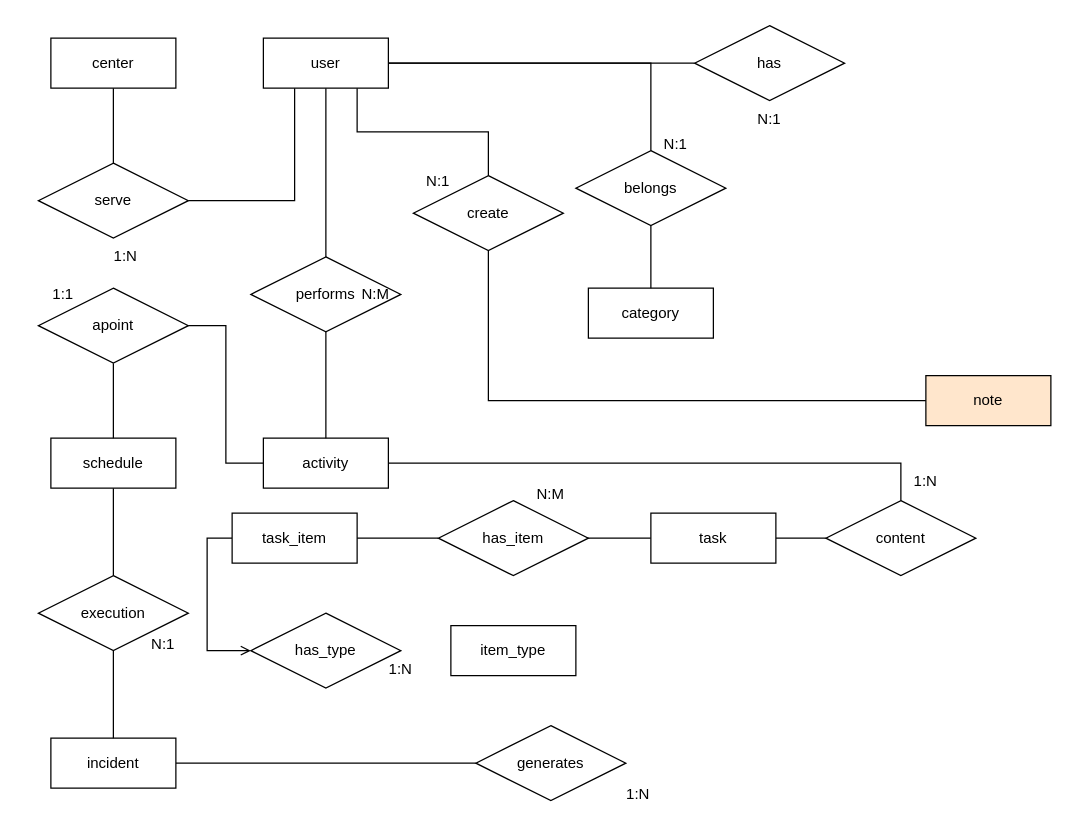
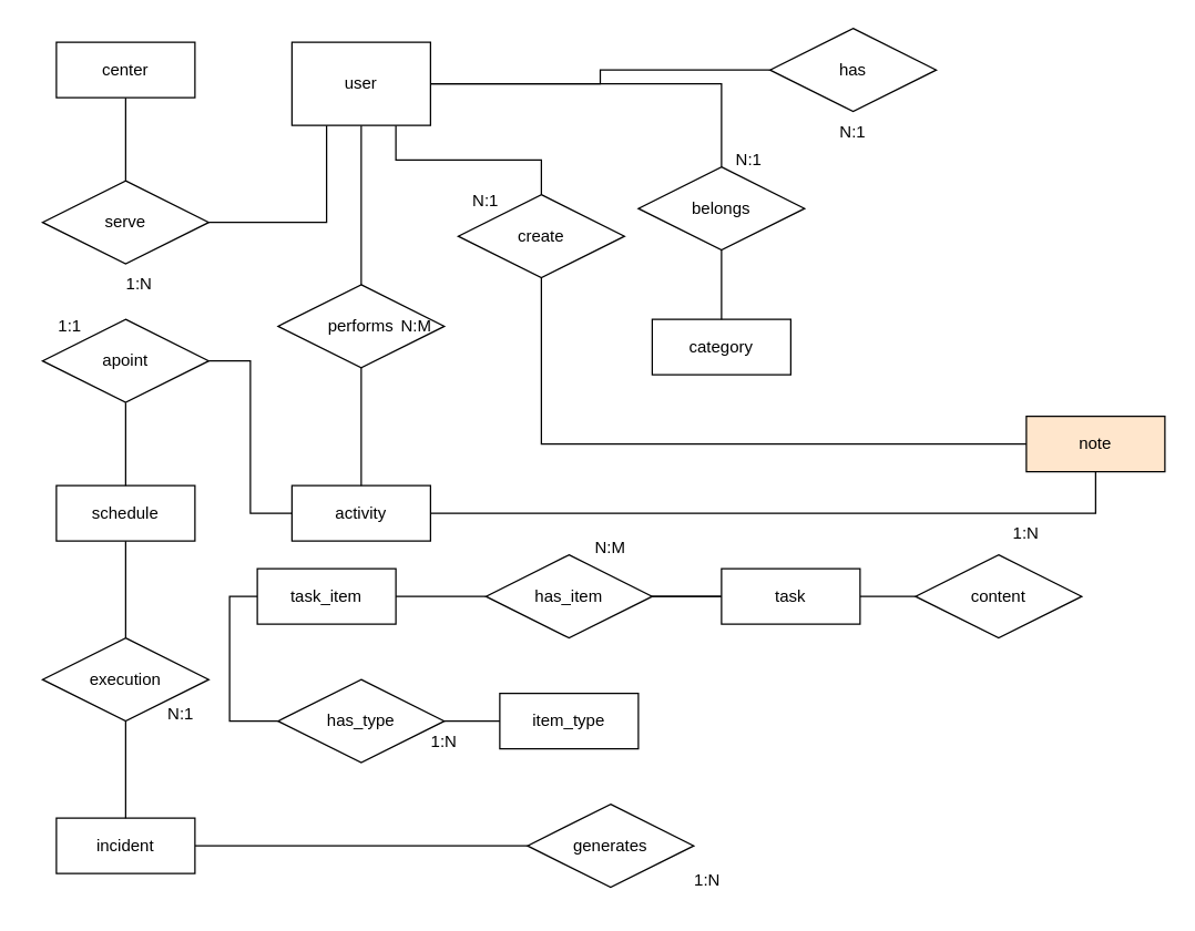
  <mxCell id="0" />
  <mxCell id="1" parent="0" />
- <mxCell id="2" style="edgeStyle=orthogonalEdgeStyle;rounded=0;orthogonalLoop=1;jettySize=auto;html=1;exitX=0;exitY=0.5;exitDx=0;exitDy=0;entryX=0;entryY=0.5;entryDx=0;entryDy=0;endArrow=open;startFill=0;" parent="1" source="3" target="35" edge="1"><mxGeometry relative="1" as="geometry" /></mxCell>
+ <mxCell id="2" style="edgeStyle=orthogonalEdgeStyle;rounded=0;orthogonalLoop=1;jettySize=auto;html=1;exitX=0;exitY=0.5;exitDx=0;exitDy=0;entryX=0;entryY=0.5;entryDx=0;entryDy=0;endArrow=none;startFill=0;" parent="1" source="3" target="35" edge="1"><mxGeometry relative="1" as="geometry" /></mxCell>
  <mxCell id="3" value="task_item" style="whiteSpace=wrap;html=1;align=center;" parent="1" vertex="1"><mxGeometry x="185" y="410" width="100" height="40" as="geometry" /></mxCell>
+ <mxCell id="4" style="edgeStyle=orthogonalEdgeStyle;rounded=0;orthogonalLoop=1;jettySize=auto;html=1;exitX=0;exitY=0.5;exitDx=0;exitDy=0;endArrow=none;startFill=0;" parent="1" source="7" target="32" edge="1"><mxGeometry relative="1" as="geometry" /></mxCell>
  <mxCell id="5" value="" style="edgeStyle=orthogonalEdgeStyle;rounded=0;orthogonalLoop=1;jettySize=auto;html=1;endArrow=none;startFill=0;" parent="1" source="7" edge="1"><mxGeometry relative="1" as="geometry"><mxPoint x="460" y="430" as="targetPoint" /></mxGeometry></mxCell>
  <mxCell id="6" style="edgeStyle=orthogonalEdgeStyle;rounded=0;orthogonalLoop=1;jettySize=auto;html=1;exitX=1;exitY=0.5;exitDx=0;exitDy=0;entryX=0;entryY=0.5;entryDx=0;entryDy=0;endArrow=none;startFill=0;" edge="1" parent="1" source="7" target="33"><mxGeometry relative="1" as="geometry" /></mxCell>
  <mxCell id="7" value="task" style="whiteSpace=wrap;html=1;align=center;" parent="1" vertex="1"><mxGeometry x="520" y="410" width="100" height="40" as="geometry" /></mxCell>
  <mxCell id="8" style="edgeStyle=orthogonalEdgeStyle;rounded=0;orthogonalLoop=1;jettySize=auto;html=1;exitX=1;exitY=0.5;exitDx=0;exitDy=0;entryX=0;entryY=0.5;entryDx=0;entryDy=0;endArrow=none;startFill=0;" edge="1" parent="1" source="9" target="43"><mxGeometry relative="1" as="geometry" /></mxCell>
  <mxCell id="9" value="incident" style="whiteSpace=wrap;html=1;align=center;" parent="1" vertex="1"><mxGeometry x="40" y="590" width="100" height="40" as="geometry" /></mxCell>
  <mxCell id="10" style="edgeStyle=orthogonalEdgeStyle;rounded=0;orthogonalLoop=1;jettySize=auto;html=1;exitX=0.5;exitY=1;exitDx=0;exitDy=0;entryX=0.5;entryY=0;entryDx=0;entryDy=0;endArrow=none;startFill=0;" parent="1" source="11" target="42" edge="1"><mxGeometry relative="1" as="geometry" /></mxCell>
  <mxCell id="11" value="schedule" style="whiteSpace=wrap;html=1;align=center;" parent="1" vertex="1"><mxGeometry x="40" y="350" width="100" height="40" as="geometry" /></mxCell>
- <mxCell id="12" style="edgeStyle=orthogonalEdgeStyle;rounded=0;orthogonalLoop=1;jettySize=auto;html=1;exitX=1;exitY=0.5;exitDx=0;exitDy=0;entryX=0.5;entryY=0;entryDx=0;entryDy=0;endArrow=none;startFill=0;" parent="1" source="13" target="33" edge="1"><mxGeometry relative="1" as="geometry" /></mxCell>
+ <mxCell id="12" style="edgeStyle=orthogonalEdgeStyle;rounded=0;orthogonalLoop=1;jettySize=auto;html=1;exitX=1;exitY=0.5;exitDx=0;exitDy=0;endArrow=none;startFill=0;" parent="1" source="13" target="23" edge="1"><mxGeometry relative="1" as="geometry" /></mxCell>
  <mxCell id="13" value="activity" style="whiteSpace=wrap;html=1;align=center;" parent="1" vertex="1"><mxGeometry x="210" y="350" width="100" height="40" as="geometry" /></mxCell>
  <mxCell id="14" value="category" style="whiteSpace=wrap;html=1;align=center;" parent="1" vertex="1"><mxGeometry x="470" y="230" width="100" height="40" as="geometry" /></mxCell>
  <mxCell id="15" style="edgeStyle=orthogonalEdgeStyle;rounded=0;orthogonalLoop=1;jettySize=auto;html=1;entryX=1;entryY=0.5;entryDx=0;entryDy=0;exitX=0.25;exitY=1;exitDx=0;exitDy=0;endArrow=none;startFill=0;" parent="1" source="20" target="25" edge="1"><mxGeometry relative="1" as="geometry"><mxPoint x="260" y="110" as="sourcePoint" /></mxGeometry></mxCell>
  <mxCell id="16" style="edgeStyle=orthogonalEdgeStyle;rounded=0;orthogonalLoop=1;jettySize=auto;html=1;exitX=1;exitY=0.5;exitDx=0;exitDy=0;entryX=0.5;entryY=0;entryDx=0;entryDy=0;endArrow=none;startFill=0;" parent="1" source="20" target="27" edge="1"><mxGeometry relative="1" as="geometry" /></mxCell>
  <mxCell id="17" style="edgeStyle=orthogonalEdgeStyle;rounded=0;orthogonalLoop=1;jettySize=auto;html=1;exitX=1;exitY=0.5;exitDx=0;exitDy=0;endArrow=none;startFill=0;" parent="1" source="20" target="28" edge="1"><mxGeometry relative="1" as="geometry" /></mxCell>
  <mxCell id="18" style="edgeStyle=orthogonalEdgeStyle;rounded=0;orthogonalLoop=1;jettySize=auto;html=1;exitX=0.5;exitY=1;exitDx=0;exitDy=0;endArrow=none;startFill=0;" parent="1" source="20" target="30" edge="1"><mxGeometry relative="1" as="geometry" /></mxCell>
  <mxCell id="19" style="edgeStyle=orthogonalEdgeStyle;rounded=0;orthogonalLoop=1;jettySize=auto;html=1;exitX=0.75;exitY=1;exitDx=0;exitDy=0;entryX=0.5;entryY=0;entryDx=0;entryDy=0;endArrow=none;startFill=0;" parent="1" source="20" target="40" edge="1"><mxGeometry relative="1" as="geometry" /></mxCell>
- <mxCell id="20" value="user" style="whiteSpace=wrap;html=1;align=center;" parent="1" vertex="1"><mxGeometry x="210" y="30" width="100" height="40" as="geometry" /></mxCell>
+ <mxCell id="20" value="user" style="whiteSpace=wrap;html=1;align=center;" parent="1" vertex="1"><mxGeometry x="210" y="30" width="100" height="60" as="geometry" /></mxCell>
  <mxCell id="21" style="edgeStyle=orthogonalEdgeStyle;rounded=0;orthogonalLoop=1;jettySize=auto;html=1;exitX=0.5;exitY=1;exitDx=0;exitDy=0;endArrow=none;startFill=0;" parent="1" source="22" target="25" edge="1"><mxGeometry relative="1" as="geometry" /></mxCell>
  <mxCell id="22" value="center" style="whiteSpace=wrap;html=1;align=center;" parent="1" vertex="1"><mxGeometry x="40" y="30" width="100" height="40" as="geometry" /></mxCell>
  <mxCell id="23" value="note" style="whiteSpace=wrap;html=1;align=center;fillColor=#ffe6cc;" parent="1" vertex="1"><mxGeometry x="740" y="300" width="100" height="40" as="geometry" /></mxCell>
  <mxCell id="24" value="item_type" style="whiteSpace=wrap;html=1;align=center;" parent="1" vertex="1"><mxGeometry x="360" y="500" width="100" height="40" as="geometry" /></mxCell>
  <mxCell id="25" value="serve" style="shape=rhombus;perimeter=rhombusPerimeter;whiteSpace=wrap;html=1;align=center;" parent="1" vertex="1"><mxGeometry x="30" y="130" width="120" height="60" as="geometry" /></mxCell>
  <mxCell id="26" style="edgeStyle=orthogonalEdgeStyle;rounded=0;orthogonalLoop=1;jettySize=auto;html=1;exitX=0.5;exitY=1;exitDx=0;exitDy=0;entryX=0.5;entryY=0;entryDx=0;entryDy=0;endArrow=none;startFill=0;" parent="1" source="27" target="14" edge="1"><mxGeometry relative="1" as="geometry" /></mxCell>
  <mxCell id="27" value="belongs" style="shape=rhombus;perimeter=rhombusPerimeter;whiteSpace=wrap;html=1;align=center;" parent="1" vertex="1"><mxGeometry x="460" y="120" width="120" height="60" as="geometry" /></mxCell>
  <mxCell id="28" value="has" style="shape=rhombus;perimeter=rhombusPerimeter;whiteSpace=wrap;html=1;align=center;" parent="1" vertex="1"><mxGeometry x="555" y="20" width="120" height="60" as="geometry" /></mxCell>
  <mxCell id="29" style="edgeStyle=orthogonalEdgeStyle;rounded=0;orthogonalLoop=1;jettySize=auto;html=1;exitX=0.5;exitY=1;exitDx=0;exitDy=0;endArrow=none;startFill=0;" parent="1" source="30" target="13" edge="1"><mxGeometry relative="1" as="geometry" /></mxCell>
  <mxCell id="30" value="performs" style="shape=rhombus;perimeter=rhombusPerimeter;whiteSpace=wrap;html=1;align=center;" parent="1" vertex="1"><mxGeometry x="200" y="205" width="120" height="60" as="geometry" /></mxCell>
  <mxCell id="31" style="edgeStyle=orthogonalEdgeStyle;rounded=0;orthogonalLoop=1;jettySize=auto;html=1;exitX=0;exitY=0.5;exitDx=0;exitDy=0;endArrow=none;startFill=0;" parent="1" source="32" target="3" edge="1"><mxGeometry relative="1" as="geometry"><mxPoint x="350" y="450" as="sourcePoint" /></mxGeometry></mxCell>
  <mxCell id="32" value="has_item" style="shape=rhombus;perimeter=rhombusPerimeter;whiteSpace=wrap;html=1;align=center;" parent="1" vertex="1"><mxGeometry x="350" y="400" width="120" height="60" as="geometry" /></mxCell>
  <mxCell id="33" value="content" style="shape=rhombus;perimeter=rhombusPerimeter;whiteSpace=wrap;html=1;align=center;" parent="1" vertex="1"><mxGeometry x="660" y="400" width="120" height="60" as="geometry" /></mxCell>
+ <mxCell id="34" style="edgeStyle=orthogonalEdgeStyle;rounded=0;orthogonalLoop=1;jettySize=auto;html=1;exitX=1;exitY=0.5;exitDx=0;exitDy=0;entryX=0;entryY=0.5;entryDx=0;entryDy=0;endArrow=none;startFill=0;" parent="1" source="35" target="24" edge="1"><mxGeometry relative="1" as="geometry" /></mxCell>
  <mxCell id="35" value="has_type" style="shape=rhombus;perimeter=rhombusPerimeter;whiteSpace=wrap;html=1;align=center;" parent="1" vertex="1"><mxGeometry x="200" y="490" width="120" height="60" as="geometry" /></mxCell>
  <mxCell id="36" style="edgeStyle=orthogonalEdgeStyle;rounded=0;orthogonalLoop=1;jettySize=auto;html=1;exitX=1;exitY=0.5;exitDx=0;exitDy=0;entryX=0;entryY=0.5;entryDx=0;entryDy=0;endArrow=none;startFill=0;" parent="1" source="38" target="13" edge="1"><mxGeometry relative="1" as="geometry" /></mxCell>
  <mxCell id="37" style="edgeStyle=orthogonalEdgeStyle;rounded=0;orthogonalLoop=1;jettySize=auto;html=1;exitX=0.5;exitY=1;exitDx=0;exitDy=0;endArrow=none;startFill=0;" parent="1" source="38" target="11" edge="1"><mxGeometry relative="1" as="geometry" /></mxCell>
  <mxCell id="38" value="apoint" style="shape=rhombus;perimeter=rhombusPerimeter;whiteSpace=wrap;html=1;align=center;" parent="1" vertex="1"><mxGeometry x="30" y="230" width="120" height="60" as="geometry" /></mxCell>
  <mxCell id="39" style="edgeStyle=orthogonalEdgeStyle;rounded=0;orthogonalLoop=1;jettySize=auto;html=1;exitX=0.5;exitY=1;exitDx=0;exitDy=0;entryX=0;entryY=0.5;entryDx=0;entryDy=0;endArrow=none;startFill=0;" parent="1" source="40" target="23" edge="1"><mxGeometry relative="1" as="geometry" /></mxCell>
  <mxCell id="40" value="create" style="shape=rhombus;perimeter=rhombusPerimeter;whiteSpace=wrap;html=1;align=center;" parent="1" vertex="1"><mxGeometry x="330" y="140" width="120" height="60" as="geometry" /></mxCell>
  <mxCell id="41" style="edgeStyle=orthogonalEdgeStyle;rounded=0;orthogonalLoop=1;jettySize=auto;html=1;exitX=0.5;exitY=1;exitDx=0;exitDy=0;entryX=0.5;entryY=0;entryDx=0;entryDy=0;endArrow=none;startFill=0;" parent="1" source="42" target="9" edge="1"><mxGeometry relative="1" as="geometry"><mxPoint x="90" y="570" as="targetPoint" /></mxGeometry></mxCell>
  <mxCell id="42" value="execution" style="shape=rhombus;perimeter=rhombusPerimeter;whiteSpace=wrap;html=1;align=center;" parent="1" vertex="1"><mxGeometry x="30" y="460" width="120" height="60" as="geometry" /></mxCell>
  <mxCell id="43" value="generates" style="shape=rhombus;perimeter=rhombusPerimeter;whiteSpace=wrap;html=1;align=center;" parent="1" vertex="1"><mxGeometry x="380" y="580" width="120" height="60" as="geometry" /></mxCell>
  <mxCell id="44" value="1:N" style="text;html=1;align=center;verticalAlign=middle;whiteSpace=wrap;rounded=0;" parent="1" vertex="1"><mxGeometry x="290" y="520" width="60" height="30" as="geometry" /></mxCell>
  <mxCell id="45" value="N:M" style="text;html=1;align=center;verticalAlign=middle;whiteSpace=wrap;rounded=0;" parent="1" vertex="1"><mxGeometry x="270" y="220" width="60" height="30" as="geometry" /></mxCell>
  <mxCell id="46" value="N:1" style="text;html=1;align=center;verticalAlign=middle;whiteSpace=wrap;rounded=0;" parent="1" vertex="1"><mxGeometry x="510" y="100" width="60" height="30" as="geometry" /></mxCell>
  <mxCell id="47" value="1:N" style="text;html=1;align=center;verticalAlign=middle;whiteSpace=wrap;rounded=0;" parent="1" vertex="1"><mxGeometry x="710" y="370" width="60" height="30" as="geometry" /></mxCell>
  <mxCell id="48" value="N:M" style="text;html=1;align=center;verticalAlign=middle;whiteSpace=wrap;rounded=0;" parent="1" vertex="1"><mxGeometry x="410" y="380" width="60" height="30" as="geometry" /></mxCell>
  <mxCell id="49" value="1:1" style="text;html=1;align=center;verticalAlign=middle;whiteSpace=wrap;rounded=0;" parent="1" vertex="1"><mxGeometry x="20" y="220" width="60" height="30" as="geometry" /></mxCell>
  <mxCell id="50" value="N:1" style="text;html=1;align=center;verticalAlign=middle;whiteSpace=wrap;rounded=0;" parent="1" vertex="1"><mxGeometry x="320" y="130" width="60" height="30" as="geometry" /></mxCell>
  <mxCell id="51" value="1:N" style="text;html=1;align=center;verticalAlign=middle;whiteSpace=wrap;rounded=0;" parent="1" vertex="1"><mxGeometry x="70" y="190" width="60" height="30" as="geometry" /></mxCell>
  <mxCell id="52" value="N:1" style="text;html=1;align=center;verticalAlign=middle;whiteSpace=wrap;rounded=0;" parent="1" vertex="1"><mxGeometry x="100" y="500" width="60" height="30" as="geometry" /></mxCell>
  <mxCell id="53" value="N:1" style="text;html=1;align=center;verticalAlign=middle;whiteSpace=wrap;rounded=0;" parent="1" vertex="1"><mxGeometry x="585" y="80" width="60" height="30" as="geometry" /></mxCell>
  <mxCell id="54" value="1:N" style="text;html=1;align=center;verticalAlign=middle;whiteSpace=wrap;rounded=0;" vertex="1" parent="1"><mxGeometry x="480" y="620" width="60" height="30" as="geometry" /></mxCell>
